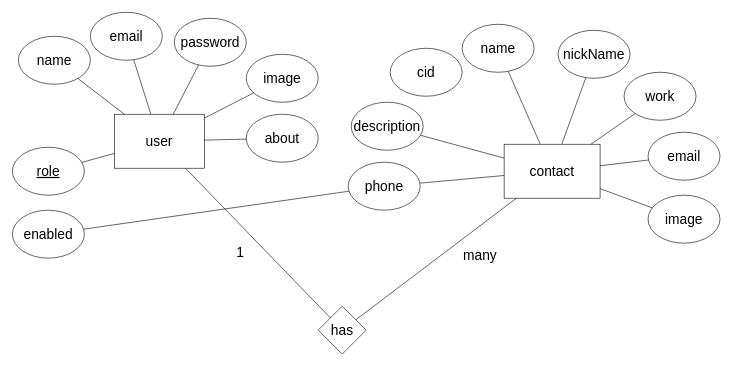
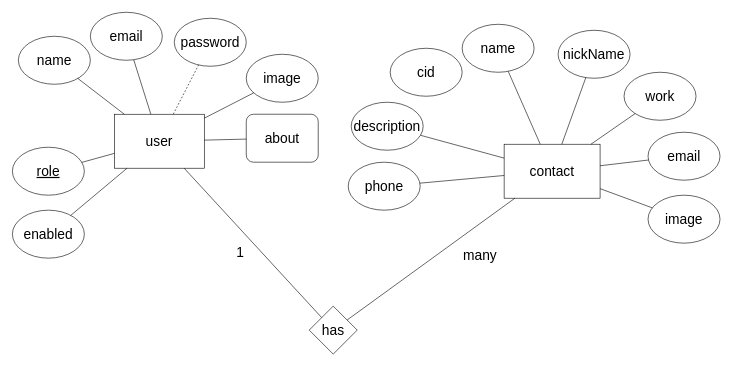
  <mxCell id="0" />
  <mxCell id="1" parent="0" />
  <mxCell id="2" value="&lt;font style=&quot;font-size: 23px;&quot;&gt;user&lt;/font&gt;" style="rounded=0;whiteSpace=wrap;html=1;" vertex="1" parent="1"><mxGeometry x="190" y="190" width="150" height="90" as="geometry" /></mxCell>
  <mxCell id="3" value="contact" style="rounded=0;whiteSpace=wrap;html=1;fontSize=23;" vertex="1" parent="1"><mxGeometry x="840" y="240" width="160" height="90" as="geometry" /></mxCell>
  <mxCell id="4" value="name" style="ellipse;whiteSpace=wrap;html=1;fontSize=23;" vertex="1" parent="1"><mxGeometry x="30" y="60" width="120" height="80" as="geometry" /></mxCell>
  <mxCell id="5" value="email" style="ellipse;whiteSpace=wrap;html=1;fontSize=23;direction=west;" vertex="1" parent="1"><mxGeometry x="150" width="120" height="80" as="geometry" y="20" /></mxCell>
  <mxCell id="6" value="password" style="ellipse;whiteSpace=wrap;html=1;fontSize=23;" vertex="1" parent="1"><mxGeometry x="290" y="30" width="120" height="80" as="geometry" /></mxCell>
  <mxCell id="7" value="image" style="ellipse;whiteSpace=wrap;html=1;fontSize=23;" vertex="1" parent="1"><mxGeometry x="410" y="90" width="120" height="80" as="geometry" /></mxCell>
- <mxCell id="8" value="about" style="ellipse;whiteSpace=wrap;html=1;fontSize=23;" vertex="1" parent="1"><mxGeometry x="410" y="190" width="120" height="80" as="geometry" /></mxCell>
+ <mxCell id="8" value="about" style="whiteSpace=wrap;html=1;fontSize=23;rounded=1;" vertex="1" parent="1"><mxGeometry x="410" y="190" width="120" height="80" as="geometry" /></mxCell>
  <mxCell id="9" value="&lt;u&gt;role&lt;/u&gt;" style="ellipse;whiteSpace=wrap;html=1;fontSize=23;" vertex="1" parent="1"><mxGeometry x="20" y="245" width="120" height="80" as="geometry" /></mxCell>
  <mxCell id="10" value="enabled" style="ellipse;whiteSpace=wrap;html=1;fontSize=23;" vertex="1" parent="1"><mxGeometry x="20" y="350" width="120" height="80" as="geometry" /></mxCell>
  <mxCell id="11" value="" style="endArrow=none;html=1;rounded=0;fontSize=23;" edge="1" parent="1" source="4" target="2"><mxGeometry width="50" height="50" relative="1" as="geometry"><mxPoint x="460" y="340" as="sourcePoint" /><mxPoint x="510" y="290" as="targetPoint" /></mxGeometry></mxCell>
  <mxCell id="12" value="" style="endArrow=none;html=1;rounded=0;fontSize=23;" edge="1" parent="1" source="2" target="5"><mxGeometry width="50" height="50" relative="1" as="geometry"><mxPoint x="460" y="340" as="sourcePoint" /><mxPoint x="510" y="290" as="targetPoint" /></mxGeometry></mxCell>
- <mxCell id="13" value="" style="endArrow=none;html=1;rounded=0;fontSize=23;" edge="1" parent="1" source="2" target="6"><mxGeometry width="50" height="50" relative="1" as="geometry"><mxPoint x="348.557" y="145.43" as="sourcePoint" /><mxPoint x="320.004" y="54.58" as="targetPoint" /></mxGeometry></mxCell>
+ <mxCell id="13" value="" style="endArrow=none;html=1;rounded=0;fontSize=23;dashed=1;" edge="1" parent="1" source="2" target="6"><mxGeometry width="50" height="50" relative="1" as="geometry"><mxPoint x="348.557" y="145.43" as="sourcePoint" /><mxPoint x="320.004" y="54.58" as="targetPoint" /></mxGeometry></mxCell>
  <mxCell id="14" value="" style="endArrow=none;html=1;rounded=0;fontSize=23;" edge="1" parent="1" source="2" target="7"><mxGeometry width="50" height="50" relative="1" as="geometry"><mxPoint x="298.182" y="200" as="sourcePoint" /><mxPoint x="340.511" y="117.831" as="targetPoint" /></mxGeometry></mxCell>
  <mxCell id="15" value="" style="endArrow=none;html=1;rounded=0;fontSize=23;" edge="1" parent="1" source="2" target="8"><mxGeometry width="50" height="50" relative="1" as="geometry"><mxPoint x="350" y="206.585" as="sourcePoint" /><mxPoint x="432.421" y="164.37" as="targetPoint" /></mxGeometry></mxCell>
  <mxCell id="16" value="" style="endArrow=none;html=1;rounded=0;fontSize=23;" edge="1" parent="1" source="9" target="2"><mxGeometry width="50" height="50" relative="1" as="geometry"><mxPoint x="146.551" y="213.367" as="sourcePoint" /><mxPoint x="200" y="226.757" as="targetPoint" /></mxGeometry></mxCell>
- <mxCell id="17" value="" style="endArrow=none;html=1;rounded=0;fontSize=23;" edge="1" parent="1" source="10" target="25"><mxGeometry width="50" height="50" relative="1" as="geometry"><mxPoint x="149.996" y="350" as="sourcePoint" /><mxPoint x="204.2" y="334.98" as="targetPoint" /></mxGeometry></mxCell>
+ <mxCell id="17" value="" style="endArrow=none;html=1;rounded=0;fontSize=23;" edge="1" parent="1" source="10" target="2"><mxGeometry width="50" height="50" relative="1" as="geometry"><mxPoint x="149.996" y="350" as="sourcePoint" /><mxPoint x="204.2" y="334.98" as="targetPoint" /></mxGeometry></mxCell>
  <mxCell id="18" value="cid" style="ellipse;whiteSpace=wrap;html=1;fontSize=23;" vertex="1" parent="1"><mxGeometry x="650" y="80" width="120" height="80" as="geometry" /></mxCell>
  <mxCell id="19" value="name" style="ellipse;whiteSpace=wrap;html=1;fontSize=23;" vertex="1" parent="1"><mxGeometry x="770" y="40" width="120" height="80" as="geometry" /></mxCell>
  <mxCell id="20" value="nickName" style="ellipse;whiteSpace=wrap;html=1;fontSize=23;" vertex="1" parent="1"><mxGeometry x="930" y="50" width="120" height="80" as="geometry" /></mxCell>
  <mxCell id="21" value="work" style="ellipse;whiteSpace=wrap;html=1;fontSize=23;" vertex="1" parent="1"><mxGeometry x="1040" y="120" width="120" height="80" as="geometry" /></mxCell>
  <mxCell id="22" value="email" style="ellipse;whiteSpace=wrap;html=1;fontSize=23;" vertex="1" parent="1"><mxGeometry x="1080" y="220" width="120" height="80" as="geometry" /></mxCell>
  <mxCell id="23" value="image" style="ellipse;whiteSpace=wrap;html=1;fontSize=23;" vertex="1" parent="1"><mxGeometry x="1080" y="325" width="120" height="80" as="geometry" /></mxCell>
  <mxCell id="24" value="description" style="ellipse;whiteSpace=wrap;html=1;fontSize=23;" vertex="1" parent="1"><mxGeometry x="585" y="170" width="120" height="80" as="geometry" /></mxCell>
  <mxCell id="25" value="phone" style="ellipse;whiteSpace=wrap;html=1;fontSize=23;" vertex="1" parent="1"><mxGeometry x="580" y="270" width="120" height="80" as="geometry" /></mxCell>
  <mxCell id="26" value="" style="endArrow=none;html=1;rounded=0;fontSize=23;" edge="1" parent="1" source="25" target="3"><mxGeometry width="50" height="50" relative="1" as="geometry"><mxPoint x="860" y="340" as="sourcePoint" /><mxPoint x="910" y="290" as="targetPoint" /></mxGeometry></mxCell>
  <mxCell id="27" value="" style="endArrow=none;html=1;rounded=0;fontSize=23;" edge="1" parent="1" source="24" target="3"><mxGeometry width="50" height="50" relative="1" as="geometry"><mxPoint x="709.518" y="314.941" as="sourcePoint" /><mxPoint x="850" y="302.143" as="targetPoint" /></mxGeometry></mxCell>
  <mxCell id="28" value="" style="endArrow=none;html=1;rounded=0;fontSize=23;" edge="1" parent="1" source="19" target="3"><mxGeometry width="50" height="50" relative="1" as="geometry"><mxPoint x="758.711" y="160.561" as="sourcePoint" /><mxPoint x="880" y="260" as="targetPoint" /></mxGeometry></mxCell>
  <mxCell id="29" value="" style="endArrow=none;html=1;rounded=0;fontSize=23;" edge="1" parent="1" source="20" target="3"><mxGeometry width="50" height="50" relative="1" as="geometry"><mxPoint x="856.8" y="128.4" as="sourcePoint" /><mxPoint x="910.244" y="250" as="targetPoint" /></mxGeometry></mxCell>
  <mxCell id="30" value="" style="endArrow=none;html=1;rounded=0;fontSize=23;" edge="1" parent="1" source="21" target="3"><mxGeometry width="50" height="50" relative="1" as="geometry"><mxPoint x="986.243" y="138.934" as="sourcePoint" /><mxPoint x="946.154" y="250" as="targetPoint" /></mxGeometry></mxCell>
  <mxCell id="31" value="" style="endArrow=none;html=1;rounded=0;fontSize=23;" edge="1" parent="1" source="22" target="3"><mxGeometry width="50" height="50" relative="1" as="geometry"><mxPoint x="1068.486" y="198.88" as="sourcePoint" /><mxPoint x="994.8" y="250" as="targetPoint" /></mxGeometry></mxCell>
  <mxCell id="32" value="" style="endArrow=none;html=1;rounded=0;fontSize=23;" edge="1" parent="1" source="23" target="3"><mxGeometry width="50" height="50" relative="1" as="geometry"><mxPoint x="1090.76" y="276.347" as="sourcePoint" /><mxPoint x="1010" y="285.909" as="targetPoint" /></mxGeometry></mxCell>
- <mxCell id="33" value="has" style="rhombus;whiteSpace=wrap;html=1;fontSize=23;" vertex="1" parent="1"><mxGeometry x="530" y="510" width="80" height="80" as="geometry" /></mxCell>
+ <mxCell id="33" value="has" style="rhombus;whiteSpace=wrap;html=1;fontSize=23;" vertex="1" parent="1"><mxGeometry x="515" y="510" width="80" height="80" as="geometry" /></mxCell>
  <mxCell id="34" value="" style="endArrow=none;html=1;rounded=0;fontSize=23;" edge="1" parent="1" source="2" target="33"><mxGeometry width="50" height="50" relative="1" as="geometry"><mxPoint x="600" y="340" as="sourcePoint" /><mxPoint x="650" y="290" as="targetPoint" /></mxGeometry></mxCell>
  <mxCell id="35" value="" style="endArrow=none;html=1;rounded=0;fontSize=23;" edge="1" parent="1" source="33" target="3"><mxGeometry width="50" height="50" relative="1" as="geometry"><mxPoint x="327.66" y="290" as="sourcePoint" /><mxPoint x="528.431" y="461.569" as="targetPoint" /></mxGeometry></mxCell>
  <mxCell id="36" value="1" style="text;html=1;strokeColor=none;fillColor=none;align=center;verticalAlign=middle;whiteSpace=wrap;rounded=0;fontSize=23;" vertex="1" parent="1"><mxGeometry x="370" y="405" width="60" height="30" as="geometry" /></mxCell>
  <mxCell id="37" value="many" style="text;html=1;strokeColor=none;fillColor=none;align=center;verticalAlign=middle;whiteSpace=wrap;rounded=0;fontSize=23;" vertex="1" parent="1"><mxGeometry x="770" y="410" width="60" height="30" as="geometry" /></mxCell>
